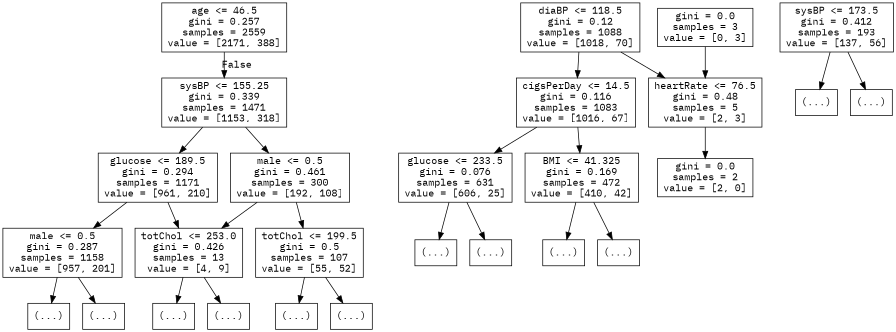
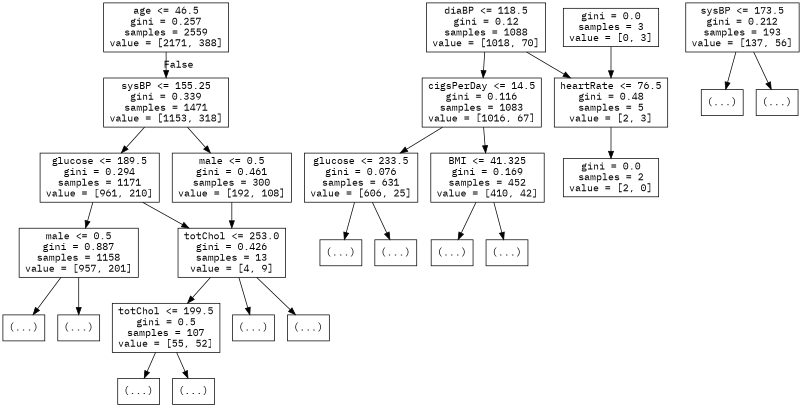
  digraph {
    fontname="IBM Plex Mono"
    node [fontname="IBM Plex Mono" shape=box]
    edge [fontname="IBM Plex Mono"]
    n1 [label="age <= 46.5\ngini = 0.257\nsamples = 2559\nvalue = [2171, 388]"]
    n2 [label="sysBP <= 155.25\ngini = 0.339\nsamples = 1471\nvalue = [1153, 318]"]
    n3 [label="diaBP <= 118.5\ngini = 0.12\nsamples = 1088\nvalue = [1018, 70]"]
    n4 [label="cigsPerDay <= 14.5\ngini = 0.116\nsamples = 1083\nvalue = [1016, 67]"]
    n5 [label="heartRate <= 76.5\ngini = 0.48\nsamples = 5\nvalue = [2, 3]"]
    n6 [label="glucose <= 189.5\ngini = 0.294\nsamples = 1171\nvalue = [961, 210]"]
    n7 [label="male <= 0.5\ngini = 0.461\nsamples = 300\nvalue = [192, 108]"]
    n8 [label="glucose <= 233.5\ngini = 0.076\nsamples = 631\nvalue = [606, 25]"]
-   n9 [label="BMI <= 41.325\ngini = 0.169\nsamples = 472\nvalue = [410, 42]"]
+   n9 [label="BMI <= 41.325\ngini = 0.169\nsamples = 452\nvalue = [410, 42]"]
    n10 [label="gini = 0.0\nsamples = 2\nvalue = [2, 0]"]
    n11 [label="(...)"]
    n12 [label="(...)"]
    n13 [label="(...)"]
    n14 [label="(...)"]
    n15 [label="gini = 0.0\nsamples = 3\nvalue = [0, 3]"]
-   n16 [label="male <= 0.5\ngini = 0.287\nsamples = 1158\nvalue = [957, 201]"]
+   n16 [label="male <= 0.5\ngini = 0.887\nsamples = 1158\nvalue = [957, 201]"]
    n17 [label="totChol <= 253.0\ngini = 0.426\nsamples = 13\nvalue = [4, 9]"]
    n18 [label="totChol <= 199.5\ngini = 0.5\nsamples = 107\nvalue = [55, 52]"]
    n19 [label="(...)"]
    n20 [label="(...)"]
    n21 [label="(...)"]
    n22 [label="(...)"]
-   n23 [label="sysBP <= 173.5\ngini = 0.412\nsamples = 193\nvalue = [137, 56]"]
+   n23 [label="sysBP <= 173.5\ngini = 0.212\nsamples = 193\nvalue = [137, 56]"]
    n24 [label="(...)"]
    n25 [label="(...)"]
    n26 [label="(...)"]
    n27 [label="(...)"]
    n1 -> n2 [headlabel=False labelangle=-45 labeldistance=2.5]
    n2 -> n6
    n2 -> n7
    n3 -> n4
    n3 -> n5
    n4 -> n8
    n4 -> n9
    n5 -> n10
    n6 -> n16
    n6 -> n17
    n7 -> n17
-   n7 -> n18
+   n17 -> n18
    n8 -> n11
    n8 -> n12
    n9 -> n13
    n9 -> n14
    n15 -> n5
    n16 -> n19
    n16 -> n20
    n17 -> n21
    n17 -> n22
    n18 -> n26
    n18 -> n27
    n23 -> n24
    n23 -> n25
  }
